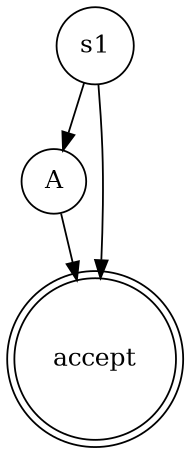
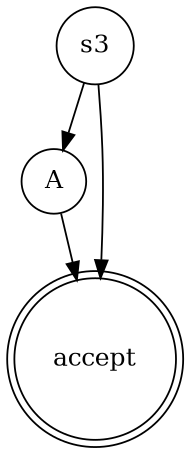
  digraph {
    rankdir=TB
    node [shape=circle]
-   s1
+   s1 [label=s3]
    A
    accept [shape=doublecircle]
    s1 -> A
    s1 -> accept
    A -> accept
  }
